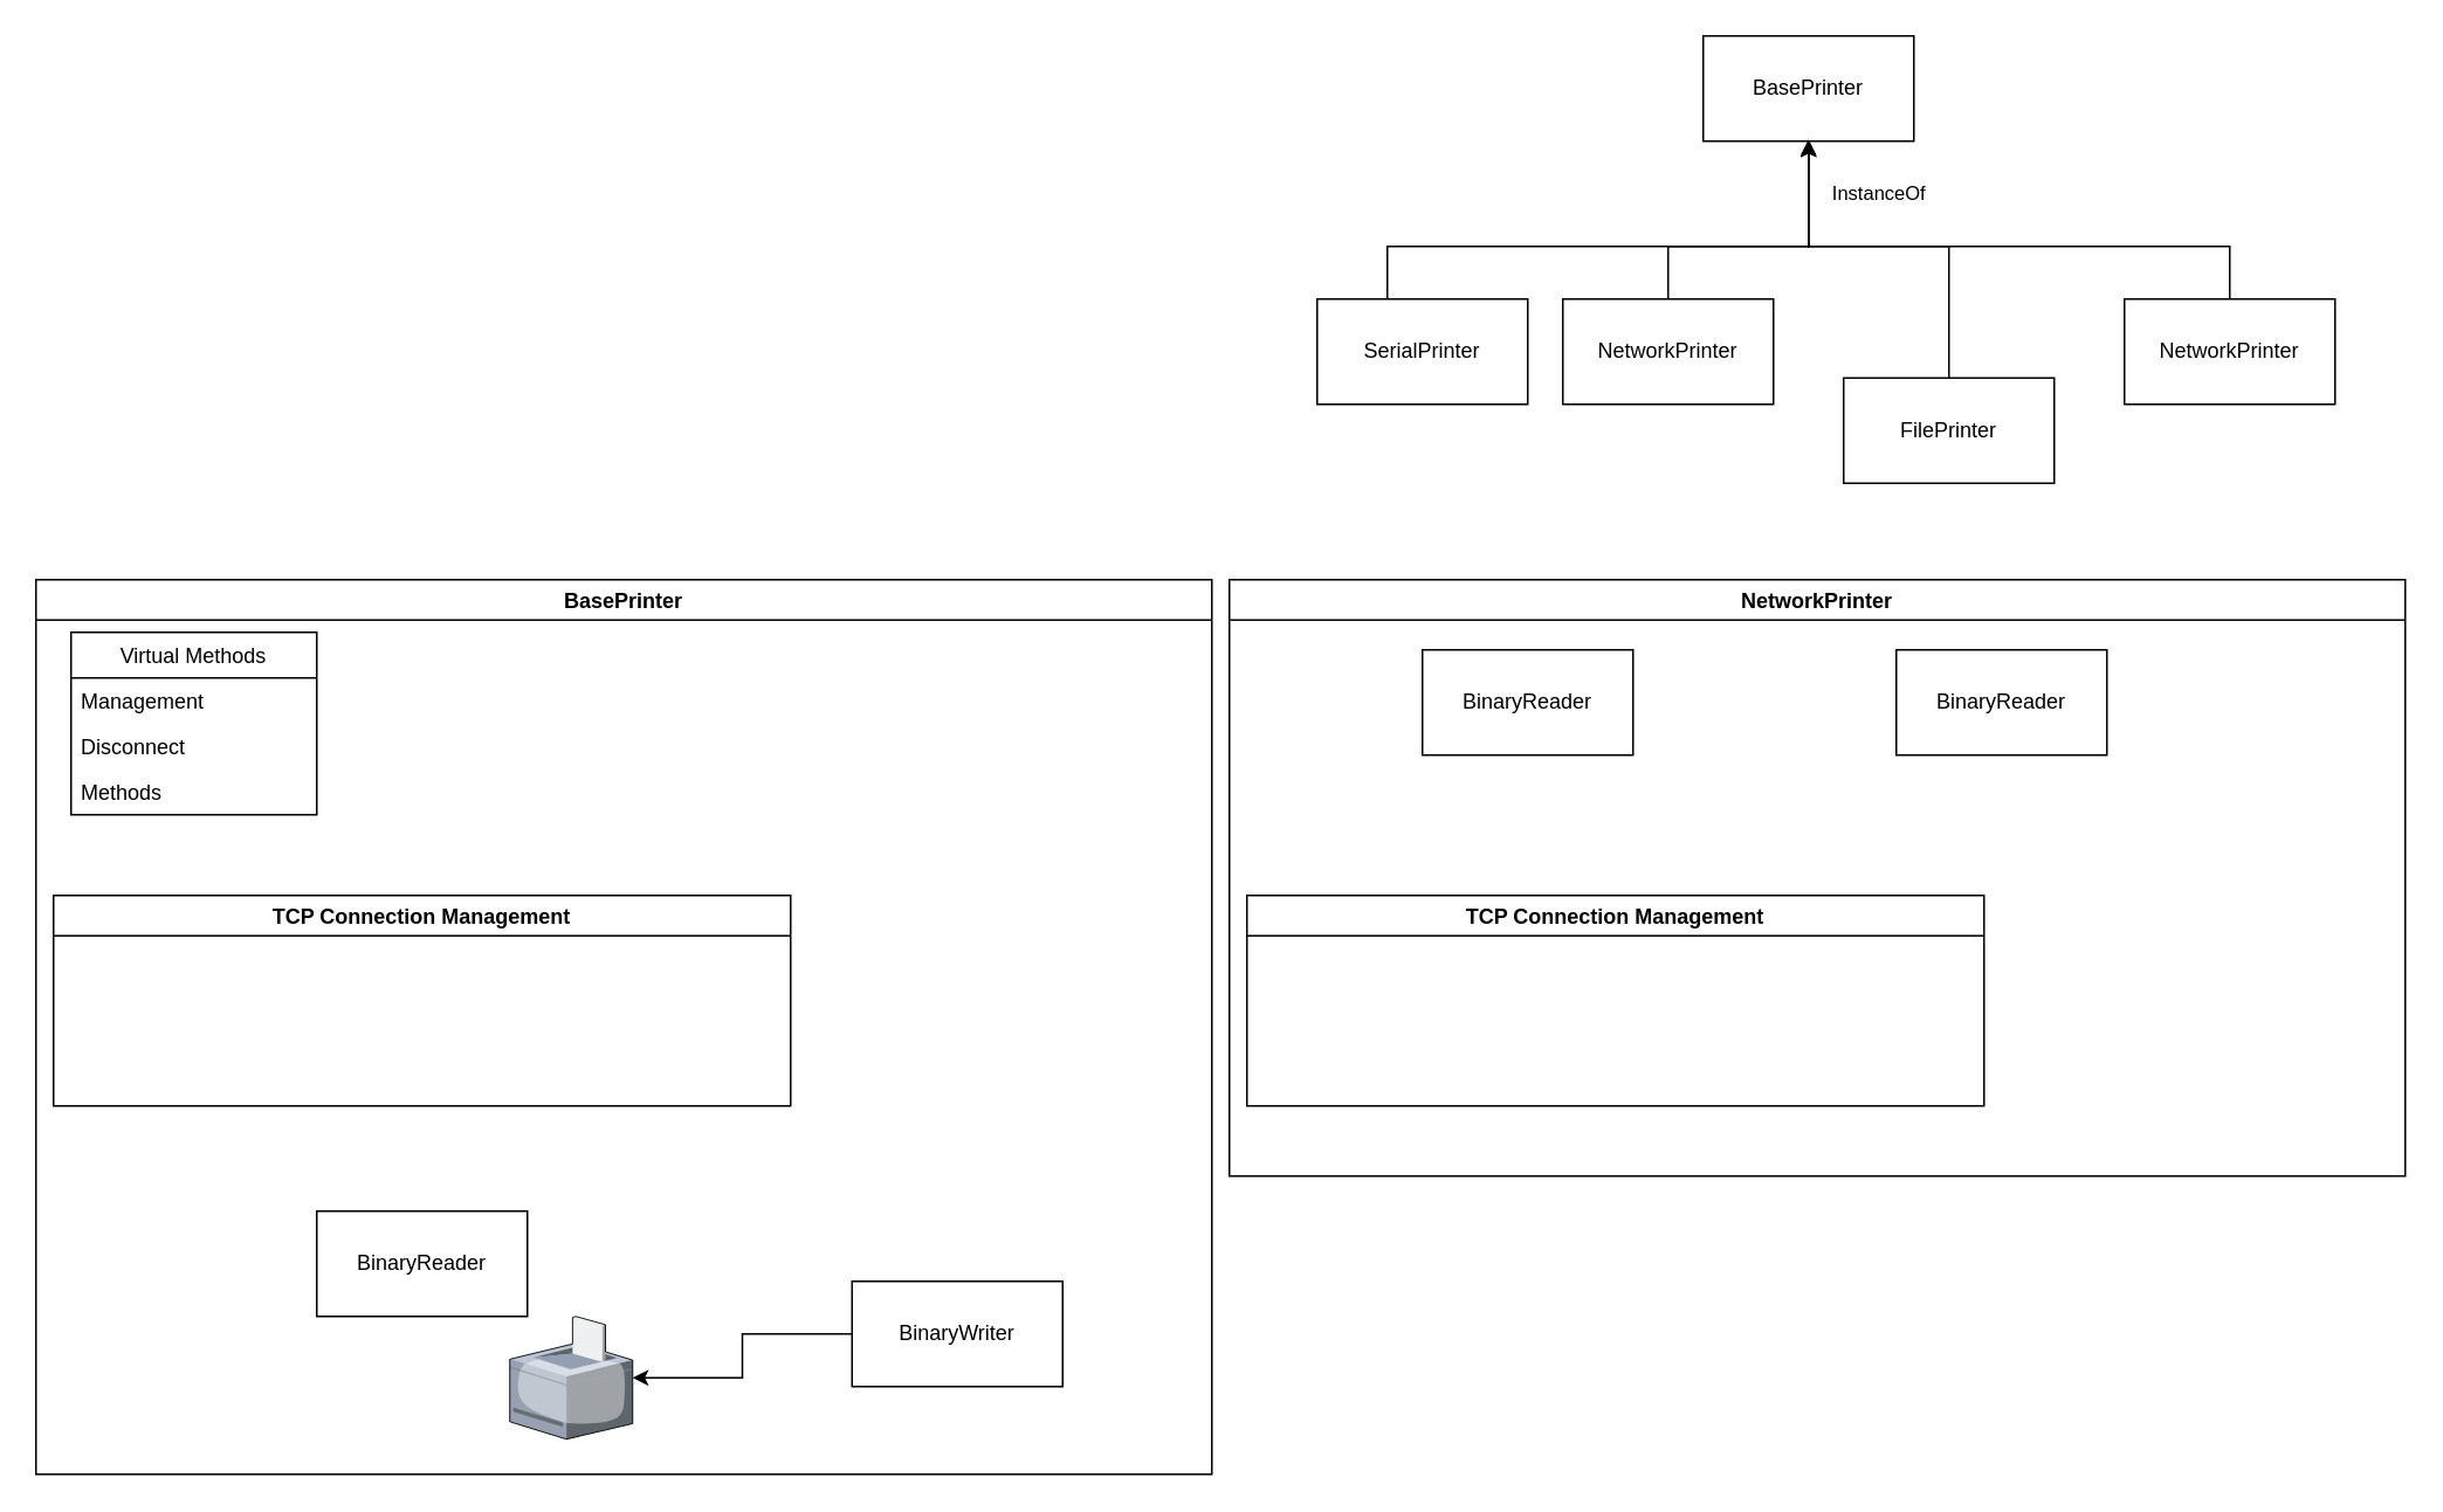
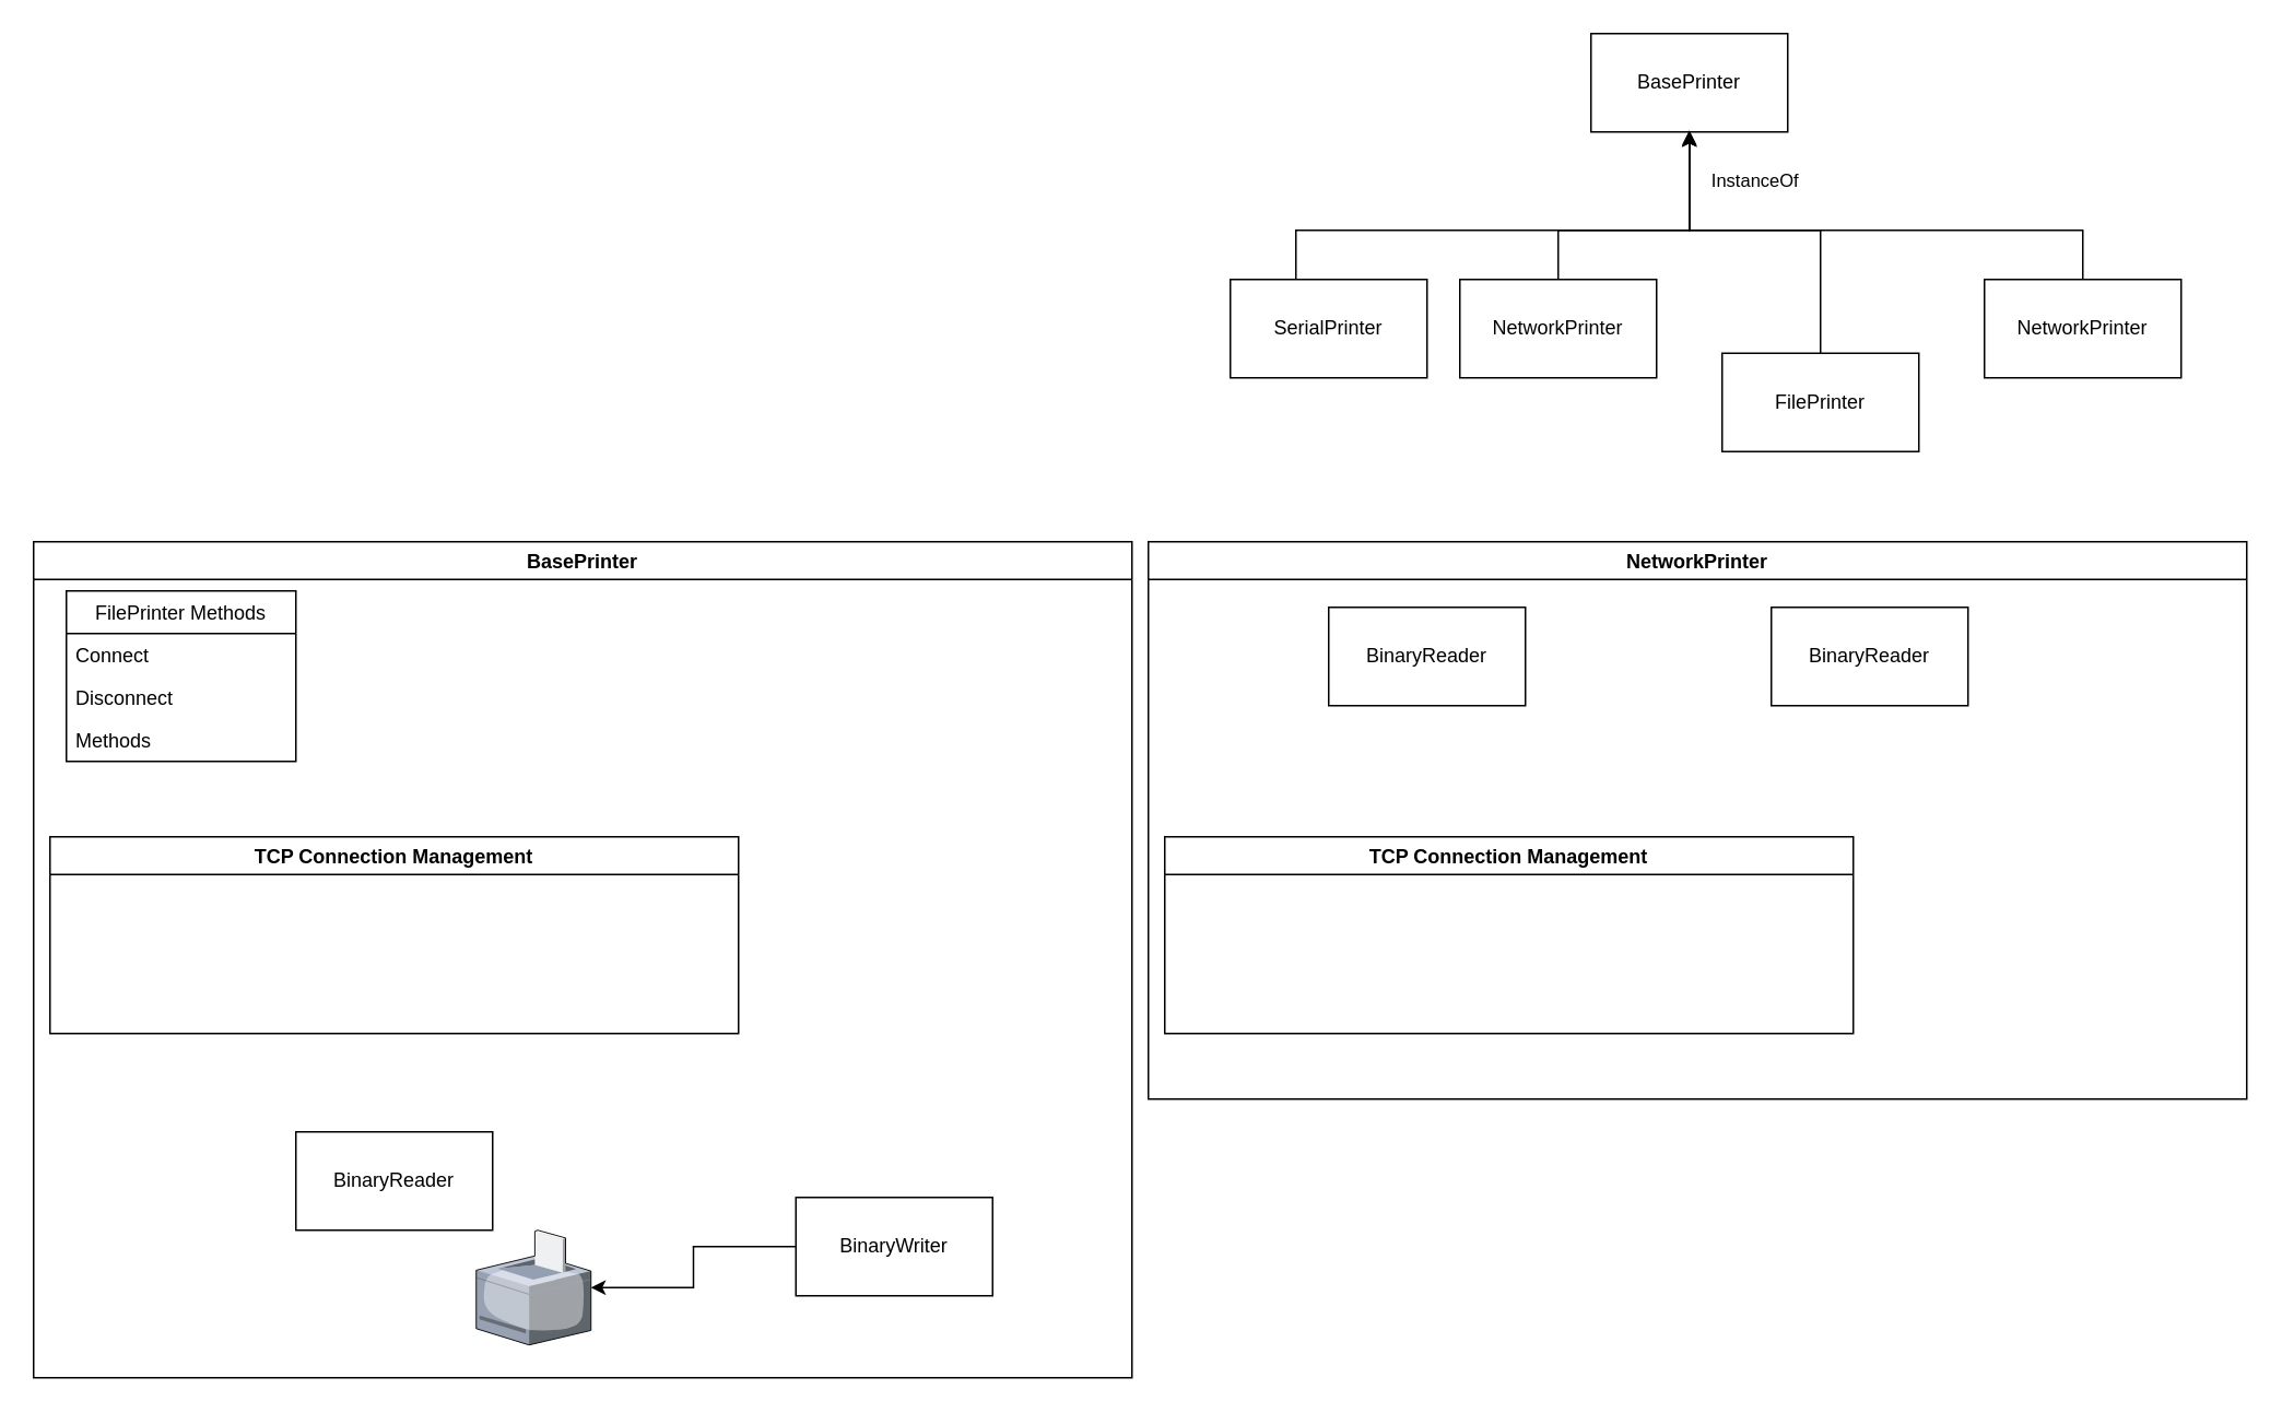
  <mxCell id="0" />
  <mxCell id="1" parent="0" />
  <mxCell id="2" value="BasePrinter" style="rounded=0;whiteSpace=wrap;html=1;" vertex="1" parent="1"><mxGeometry x="970" y="20" width="120" height="60" as="geometry" /></mxCell>
  <mxCell id="3" value="InstanceOf" style="edgeStyle=orthogonalEdgeStyle;rounded=0;orthogonalLoop=1;jettySize=auto;html=1;" edge="1" parent="1" source="4" target="2"><mxGeometry x="0.647" y="-40" relative="1" as="geometry"><Array as="points"><mxPoint x="950" y="140" /><mxPoint x="1030" y="140" /></Array><mxPoint as="offset" /></mxGeometry></mxCell>
  <mxCell id="4" value="NetworkPrinter" style="rounded=0;whiteSpace=wrap;html=1;" vertex="1" parent="1"><mxGeometry x="890" y="170" width="120" height="60" as="geometry" /></mxCell>
  <mxCell id="5" style="edgeStyle=orthogonalEdgeStyle;rounded=0;orthogonalLoop=1;jettySize=auto;html=1;entryX=0.5;entryY=1;entryDx=0;entryDy=0;" edge="1" parent="1" source="6" target="2"><mxGeometry relative="1" as="geometry"><mxPoint x="950" y="80" as="targetPoint" /><Array as="points"><mxPoint x="790" y="140" /><mxPoint x="1030" y="140" /></Array></mxGeometry></mxCell>
  <mxCell id="6" value="SerialPrinter" style="rounded=0;whiteSpace=wrap;html=1;" vertex="1" parent="1"><mxGeometry x="750" y="170" width="120" height="60" as="geometry" /></mxCell>
  <mxCell id="7" style="edgeStyle=orthogonalEdgeStyle;rounded=0;orthogonalLoop=1;jettySize=auto;html=1;entryX=0.5;entryY=1;entryDx=0;entryDy=0;" edge="1" parent="1" source="8" target="2"><mxGeometry relative="1" as="geometry"><Array as="points"><mxPoint x="1110" y="140" /><mxPoint x="1030" y="140" /></Array></mxGeometry></mxCell>
  <mxCell id="8" value="FilePrinter" style="rounded=0;whiteSpace=wrap;html=1;" vertex="1" parent="1"><mxGeometry x="1050" y="215" width="120" height="60" as="geometry" /></mxCell>
  <mxCell id="9" style="edgeStyle=orthogonalEdgeStyle;rounded=0;orthogonalLoop=1;jettySize=auto;html=1;" edge="1" parent="1" source="10"><mxGeometry relative="1" as="geometry"><mxPoint x="1030" y="79" as="targetPoint" /><Array as="points"><mxPoint x="1270" y="140" /><mxPoint x="1030" y="140" /><mxPoint x="1030" y="79" /></Array></mxGeometry></mxCell>
  <mxCell id="10" value="NetworkPrinter" style="rounded=0;whiteSpace=wrap;html=1;" vertex="1" parent="1"><mxGeometry x="1210" y="170" width="120" height="60" as="geometry" /></mxCell>
  <mxCell id="11" value="NetworkPrinter" style="swimlane;" vertex="1" parent="1"><mxGeometry x="700" y="330" width="670" height="340" as="geometry" /></mxCell>
  <mxCell id="12" value="TCP Connection Management" style="swimlane;" vertex="1" parent="11"><mxGeometry x="10" y="180" width="420" height="120" as="geometry" /></mxCell>
  <mxCell id="13" value="BinaryReader" style="rounded=0;whiteSpace=wrap;html=1;" vertex="1" parent="11"><mxGeometry x="110" y="40" width="120" height="60" as="geometry" /></mxCell>
  <mxCell id="14" value="BinaryReader" style="rounded=0;whiteSpace=wrap;html=1;" vertex="1" parent="11"><mxGeometry x="380" y="40" width="120" height="60" as="geometry" /></mxCell>
  <mxCell id="15" value="BasePrinter" style="swimlane;" vertex="1" parent="1"><mxGeometry x="20" y="330" width="670" height="510" as="geometry" /></mxCell>
  <mxCell id="16" value="TCP Connection Management" style="swimlane;" vertex="1" parent="15"><mxGeometry x="10" y="180" width="420" height="120" as="geometry" /></mxCell>
  <mxCell id="17" value="BinaryReader" style="rounded=0;whiteSpace=wrap;html=1;" vertex="1" parent="15"><mxGeometry x="160" y="360" width="120" height="60" as="geometry" /></mxCell>
  <mxCell id="18" value="BinaryWriter" style="rounded=0;whiteSpace=wrap;html=1;" vertex="1" parent="15"><mxGeometry x="465" y="400" width="120" height="60" as="geometry" /></mxCell>
- <mxCell id="19" value="Virtual Methods" style="swimlane;fontStyle=0;childLayout=stackLayout;horizontal=1;startSize=26;horizontalStack=0;resizeParent=1;resizeParentMax=0;resizeLast=0;collapsible=1;marginBottom=0;" vertex="1" parent="15"><mxGeometry x="20" y="30" width="140" height="104" as="geometry" /></mxCell>
- <mxCell id="20" value="Management" style="text;strokeColor=none;fillColor=none;align=left;verticalAlign=top;spacingLeft=4;spacingRight=4;overflow=hidden;rotatable=0;points=[[0,0.5],[1,0.5]];portConstraint=eastwest;" vertex="1" parent="19"><mxGeometry y="26" width="140" height="26" as="geometry" /></mxCell>
+ <mxCell id="19" value="FilePrinter Methods" style="swimlane;fontStyle=0;childLayout=stackLayout;horizontal=1;startSize=26;horizontalStack=0;resizeParent=1;resizeParentMax=0;resizeLast=0;collapsible=1;marginBottom=0;" vertex="1" parent="15"><mxGeometry x="20" y="30" width="140" height="104" as="geometry" /></mxCell>
+ <mxCell id="20" value="Connect" style="text;strokeColor=none;fillColor=none;align=left;verticalAlign=top;spacingLeft=4;spacingRight=4;overflow=hidden;rotatable=0;points=[[0,0.5],[1,0.5]];portConstraint=eastwest;" vertex="1" parent="19"><mxGeometry y="26" width="140" height="26" as="geometry" /></mxCell>
  <mxCell id="21" value="Disconnect" style="text;strokeColor=none;fillColor=none;align=left;verticalAlign=top;spacingLeft=4;spacingRight=4;overflow=hidden;rotatable=0;points=[[0,0.5],[1,0.5]];portConstraint=eastwest;" vertex="1" parent="19"><mxGeometry y="52" width="140" height="26" as="geometry" /></mxCell>
  <mxCell id="22" value="Methods" style="text;strokeColor=none;fillColor=none;align=left;verticalAlign=top;spacingLeft=4;spacingRight=4;overflow=hidden;rotatable=0;points=[[0,0.5],[1,0.5]];portConstraint=eastwest;" vertex="1" parent="19"><mxGeometry y="78" width="140" height="26" as="geometry" /></mxCell>
  <mxCell id="23" value="" style="verticalLabelPosition=bottom;aspect=fixed;html=1;verticalAlign=top;strokeColor=none;align=center;outlineConnect=0;shape=mxgraph.citrix.printer;" vertex="1" parent="1"><mxGeometry x="290" y="750" width="70" height="70" as="geometry" /></mxCell>
  <mxCell id="24" style="edgeStyle=orthogonalEdgeStyle;rounded=0;orthogonalLoop=1;jettySize=auto;html=1;" edge="1" parent="1" source="18" target="23"><mxGeometry relative="1" as="geometry"><mxPoint x="420" y="790" as="targetPoint" /></mxGeometry></mxCell>
